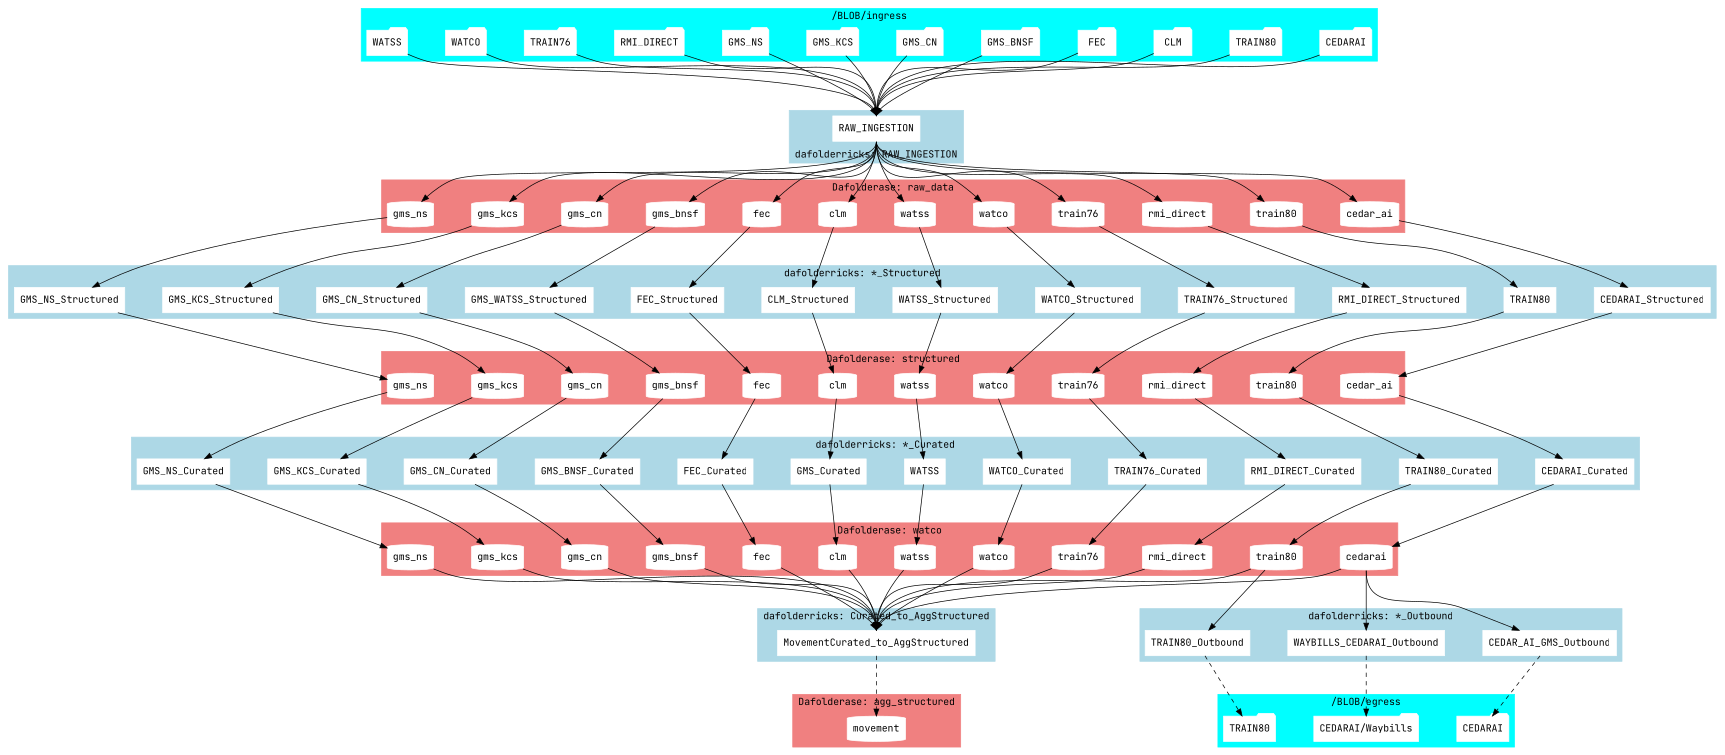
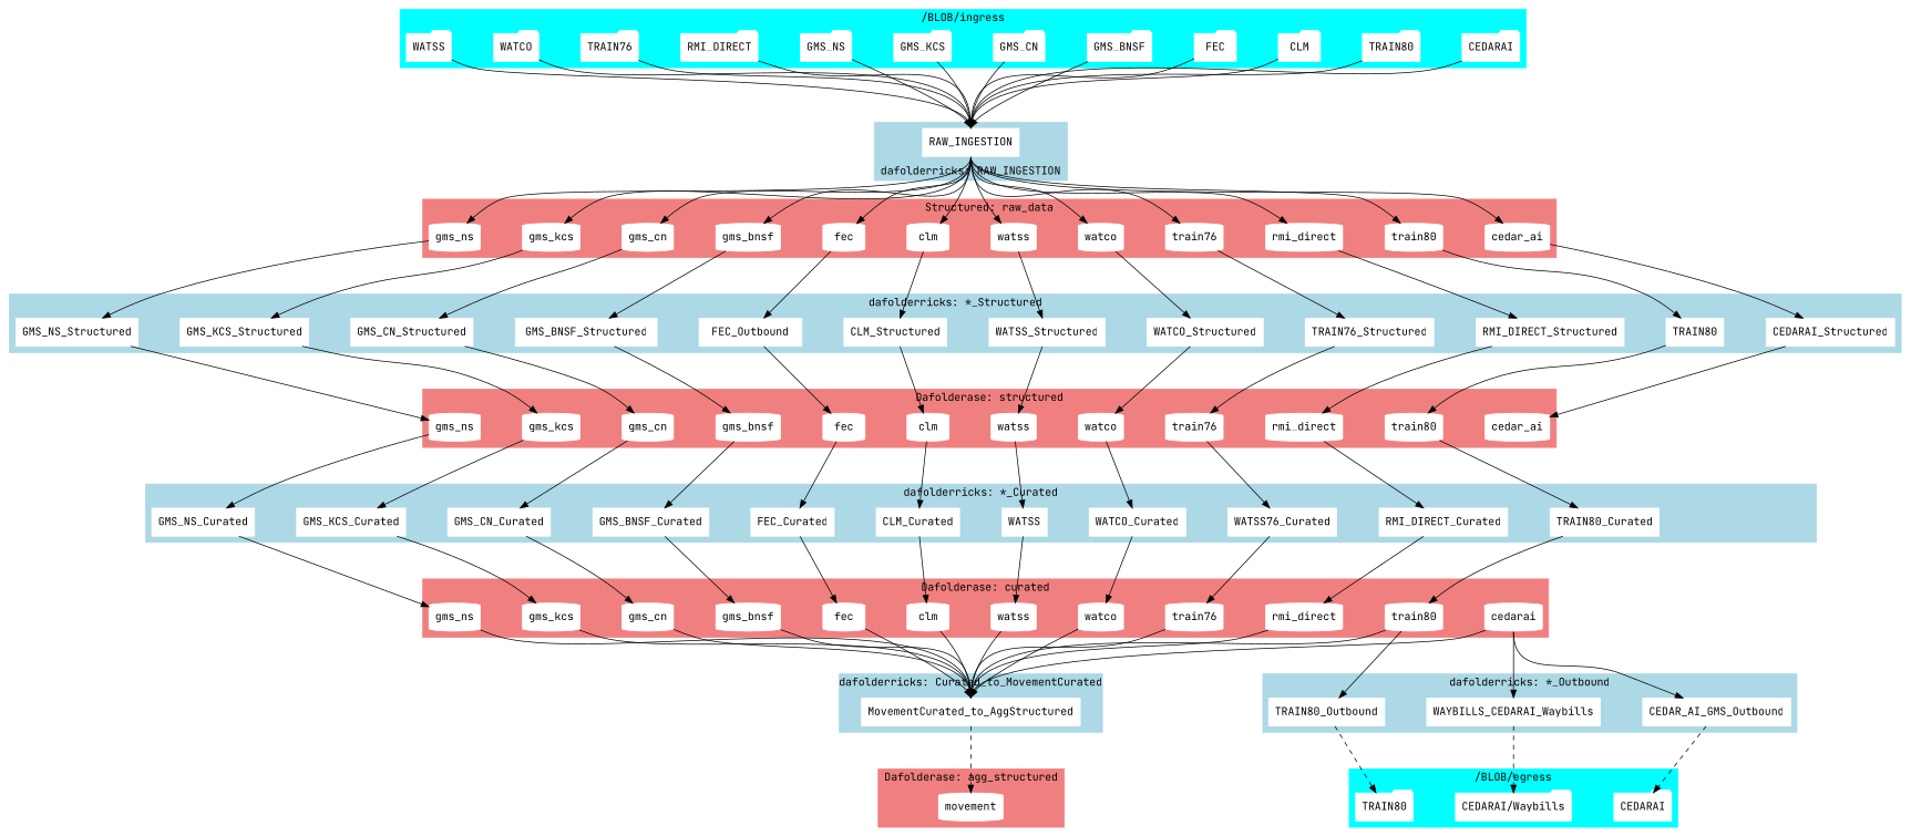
  digraph {
    compound=true
    fontname="JetBrains Mono"
    nodesep=.75
    rankdir=TB
    ranksep=1.2
    node [color=white fontname="JetBrains Mono" shape=cylinder style=filled]
    edge [fontname="JetBrains Mono"]
    n1 [label=CEDARAI shape=folder]
    n2 [label=TRAIN80 shape=folder]
    n3 [label=CLM shape=folder]
    n4 [label=FEC shape=folder]
    n5 [label=GMS_BNSF shape=folder]
    n6 [label=GMS_CN shape=folder]
    n7 [label=GMS_KCS shape=folder]
    n8 [label=GMS_NS shape=folder]
    n9 [label=RMI_DIRECT shape=folder]
    n10 [label=TRAIN76 shape=folder]
    n11 [label=WATCO shape=folder]
    n12 [label=WATSS shape=folder]
    n13 [label=RAW_INGESTION shape=rectangle]
    n14 [label=cedar_ai]
    n15 [label=train80]
    n16 [label=clm]
    n17 [label=fec]
    n18 [label=gms_bnsf]
    n19 [label=gms_cn]
    n20 [label=gms_kcs]
    n21 [label=gms_ns]
    n22 [label=rmi_direct]
    n23 [label=train76]
    n24 [label=watco]
    n25 [label=watss]
    n26 [label=CEDARAI_Structured shape=rectangle]
    n27 [label=TRAIN80 shape=rectangle]
    n28 [label=CLM_Structured shape=rectangle]
-   n29 [label=FEC_Structured shape=rectangle]
-   n30 [label=GMS_WATSS_Structured shape=rectangle]
+   n29 [label=FEC_Outbound shape=rectangle]
+   n30 [label=GMS_BNSF_Structured shape=rectangle]
    n31 [label=GMS_CN_Structured shape=rectangle]
    n32 [label=GMS_KCS_Structured shape=rectangle]
    n33 [label=GMS_NS_Structured shape=rectangle]
    n34 [label=RMI_DIRECT_Structured shape=rectangle]
    n35 [label=TRAIN76_Structured shape=rectangle]
    n36 [label=WATCO_Structured shape=rectangle]
    n37 [label=WATSS_Structured shape=rectangle]
    n38 [label=cedar_ai]
    n39 [label=train80]
    n40 [label=clm]
    n41 [label=fec]
    n42 [label=gms_bnsf]
    n43 [label=gms_cn]
    n44 [label=gms_kcs]
    n45 [label=gms_ns]
    n46 [label=rmi_direct]
    n47 [label=train76]
    n48 [label=watco]
    n49 [label=watss]
    n50 [label=CEDARAI shape=folder]
    n51 [label="CEDARAI/Waybills" shape=folder]
    n52 [label=TRAIN80 shape=folder]
-   n53 [label=CEDARAI_Curated shape=rectangle]
    n54 [label=TRAIN80_Curated shape=rectangle]
-   n55 [label=GMS_Curated shape=rectangle]
+   n55 [label=CLM_Curated shape=rectangle]
    n56 [label=FEC_Curated shape=rectangle]
    n57 [label=GMS_BNSF_Curated shape=rectangle]
    n58 [label=GMS_CN_Curated shape=rectangle]
    n59 [label=GMS_KCS_Curated shape=rectangle]
    n60 [label=GMS_NS_Curated shape=rectangle]
    n61 [label=RMI_DIRECT_Curated shape=rectangle]
-   n62 [label=TRAIN76_Curated shape=rectangle]
+   n62 [label=WATSS76_Curated shape=rectangle]
    n63 [label=WATCO_Curated shape=rectangle]
    n64 [label=WATSS shape=rectangle]
    n65 [label=cedarai]
    n66 [label=train80]
    n67 [label=clm]
    n68 [label=fec]
    n69 [label=gms_bnsf]
    n70 [label=gms_cn]
    n71 [label=gms_kcs]
    n72 [label=gms_ns]
    n73 [label=rmi_direct]
    n74 [label=train76]
    n75 [label=watco]
    n76 [label=watss]
    n77 [label=MovementCurated_to_AggStructured shape=rectangle]
    n78 [label=TRAIN80_Outbound shape=rectangle]
    n79 [label=CEDAR_AI_GMS_Outbound shape=rectangle]
-   n80 [label=WAYBILLS_CEDARAI_Outbound shape=rectangle]
+   n80 [label=WAYBILLS_CEDARAI_Waybills shape=rectangle]
    n81 [label=movement]
    subgraph cluster_1 {
      color=aqua
      label="/BLOB/ingress"
      style=filled
      width=17
      n1
      n2
      n3
      n4
      n5
      n6
      n7
      n8
      n9
      n10
      n11
      n12
    }
    subgraph cluster_2 {
      color=lightblue
      label="dafolderricks: RAW_INGESTION"
      labelloc=b
      style=filled
      n13
    }
    subgraph cluster_3 {
      color=lightcoral
-     label="Dafolderase: raw_data"
+     label="Structured: raw_data"
      style=filled
      n14
      n15
      n16
      n17
      n18
      n19
      n20
      n21
      n22
      n23
      n24
      n25
    }
    subgraph cluster_4 {
      color=lightblue
      label="dafolderricks: *_Structured"
      style=filled
      n26
      n27
      n28
      n29
      n30
      n31
      n32
      n33
      n34
      n35
      n36
      n37
    }
    subgraph cluster_5 {
      color=lightcoral
      label="Dafolderase: structured"
      style=filled
      n38
      n39
      n40
      n41
      n42
      n43
      n44
      n45
      n46
      n47
      n48
      n49
    }
    subgraph cluster_6 {
      color=aqua
      label="/BLOB/egress"
      style=filled
      n50
      n51
      n52
    }
    subgraph cluster_7 {
      color=lightblue
      label="dafolderricks: *_Curated"
      style=filled
-     n53
      n54
      n55
      n56
      n57
      n58
      n59
      n60
      n61
      n62
      n63
      n64
    }
    subgraph cluster_8 {
      color=lightcoral
-     label="Dafolderase: watco"
+     label="Dafolderase: curated"
      style=filled
      n65
      n66
      n67
      n68
      n69
      n70
      n71
      n72
      n73
      n74
      n75
      n76
    }
    subgraph cluster_9 {
      color=lightblue
-     label="dafolderricks: Curated_to_AggStructured"
+     label="dafolderricks: Curated_to_MovementCurated"
      style=filled
      n77
    }
    subgraph cluster_10 {
      color=lightblue
      label="dafolderricks: *_Outbound"
      style=filled
      n78
      n79
      n80
    }
    subgraph cluster_11 {
      color=lightcoral
      label="Dafolderase: agg_structured"
      style=filled
      n81
    }
    n1 -> n13 [headport=n]
    n2 -> n13 [headport=n]
    n3 -> n13 [headport=n]
    n4 -> n13 [headport=n]
    n5 -> n13 [headport=n]
    n6 -> n13 [headport=n]
    n7 -> n13 [headport=n]
    n8 -> n13 [headport=n]
    n9 -> n13 [headport=n]
    n10 -> n13 [headport=n]
    n11 -> n13 [headport=n]
    n12 -> n13 [headport=n]
    n13 -> n14 [tailport=s]
    n13 -> n15 [tailport=s]
    n13 -> n16 [tailport=s]
    n13 -> n17 [tailport=s]
    n13 -> n18 [tailport=s]
    n13 -> n19 [tailport=s]
    n13 -> n20 [tailport=s]
    n13 -> n21 [tailport=s]
    n13 -> n22 [tailport=s]
    n13 -> n23 [tailport=s]
    n13 -> n24 [tailport=s]
    n13 -> n25 [tailport=s]
    n14 -> n26
    n15 -> n27
    n16 -> n28
    n17 -> n29
    n18 -> n30
    n19 -> n31
    n20 -> n32
    n21 -> n33
    n22 -> n34
    n23 -> n35
    n24 -> n36
    n25 -> n37
    n26 -> n38
    n27 -> n39
    n28 -> n40
    n29 -> n41
    n30 -> n42
    n31 -> n43
    n32 -> n44
    n33 -> n45
    n34 -> n46
    n35 -> n47
    n36 -> n48
    n37 -> n49
-   n38 -> n53
    n39 -> n54
    n40 -> n55
    n41 -> n56
    n42 -> n57
    n43 -> n58
    n44 -> n59
    n45 -> n60
    n46 -> n61
    n47 -> n62
    n48 -> n63
    n49 -> n64
-   n53 -> n65
    n54 -> n66
    n55 -> n67
    n56 -> n68
    n57 -> n69
    n58 -> n70
    n59 -> n71
    n60 -> n72
    n61 -> n73
    n62 -> n74
    n63 -> n75
    n64 -> n76
    n65 -> n77 [headport=n]
    n65 -> n79 [tailport=s]
    n65 -> n80 [tailport=s]
    n66 -> n77 [headport=n]
    n66 -> n78
    n67 -> n77 [headport=n]
    n68 -> n77 [headport=n]
    n69 -> n77 [headport=n]
    n70 -> n77 [headport=n]
    n71 -> n77 [headport=n]
    n72 -> n77 [headport=n]
    n73 -> n77 [headport=n]
    n74 -> n77 [headport=n]
    n75 -> n77 [headport=n]
    n76 -> n77 [headport=n]
    n77 -> n81 [style=dashed weight=4]
    n78 -> n52 [style=dashed weight=2]
    n79 -> n50 [style=dashed weight=2]
    n80 -> n51 [style=dashed weight=2]
  }
